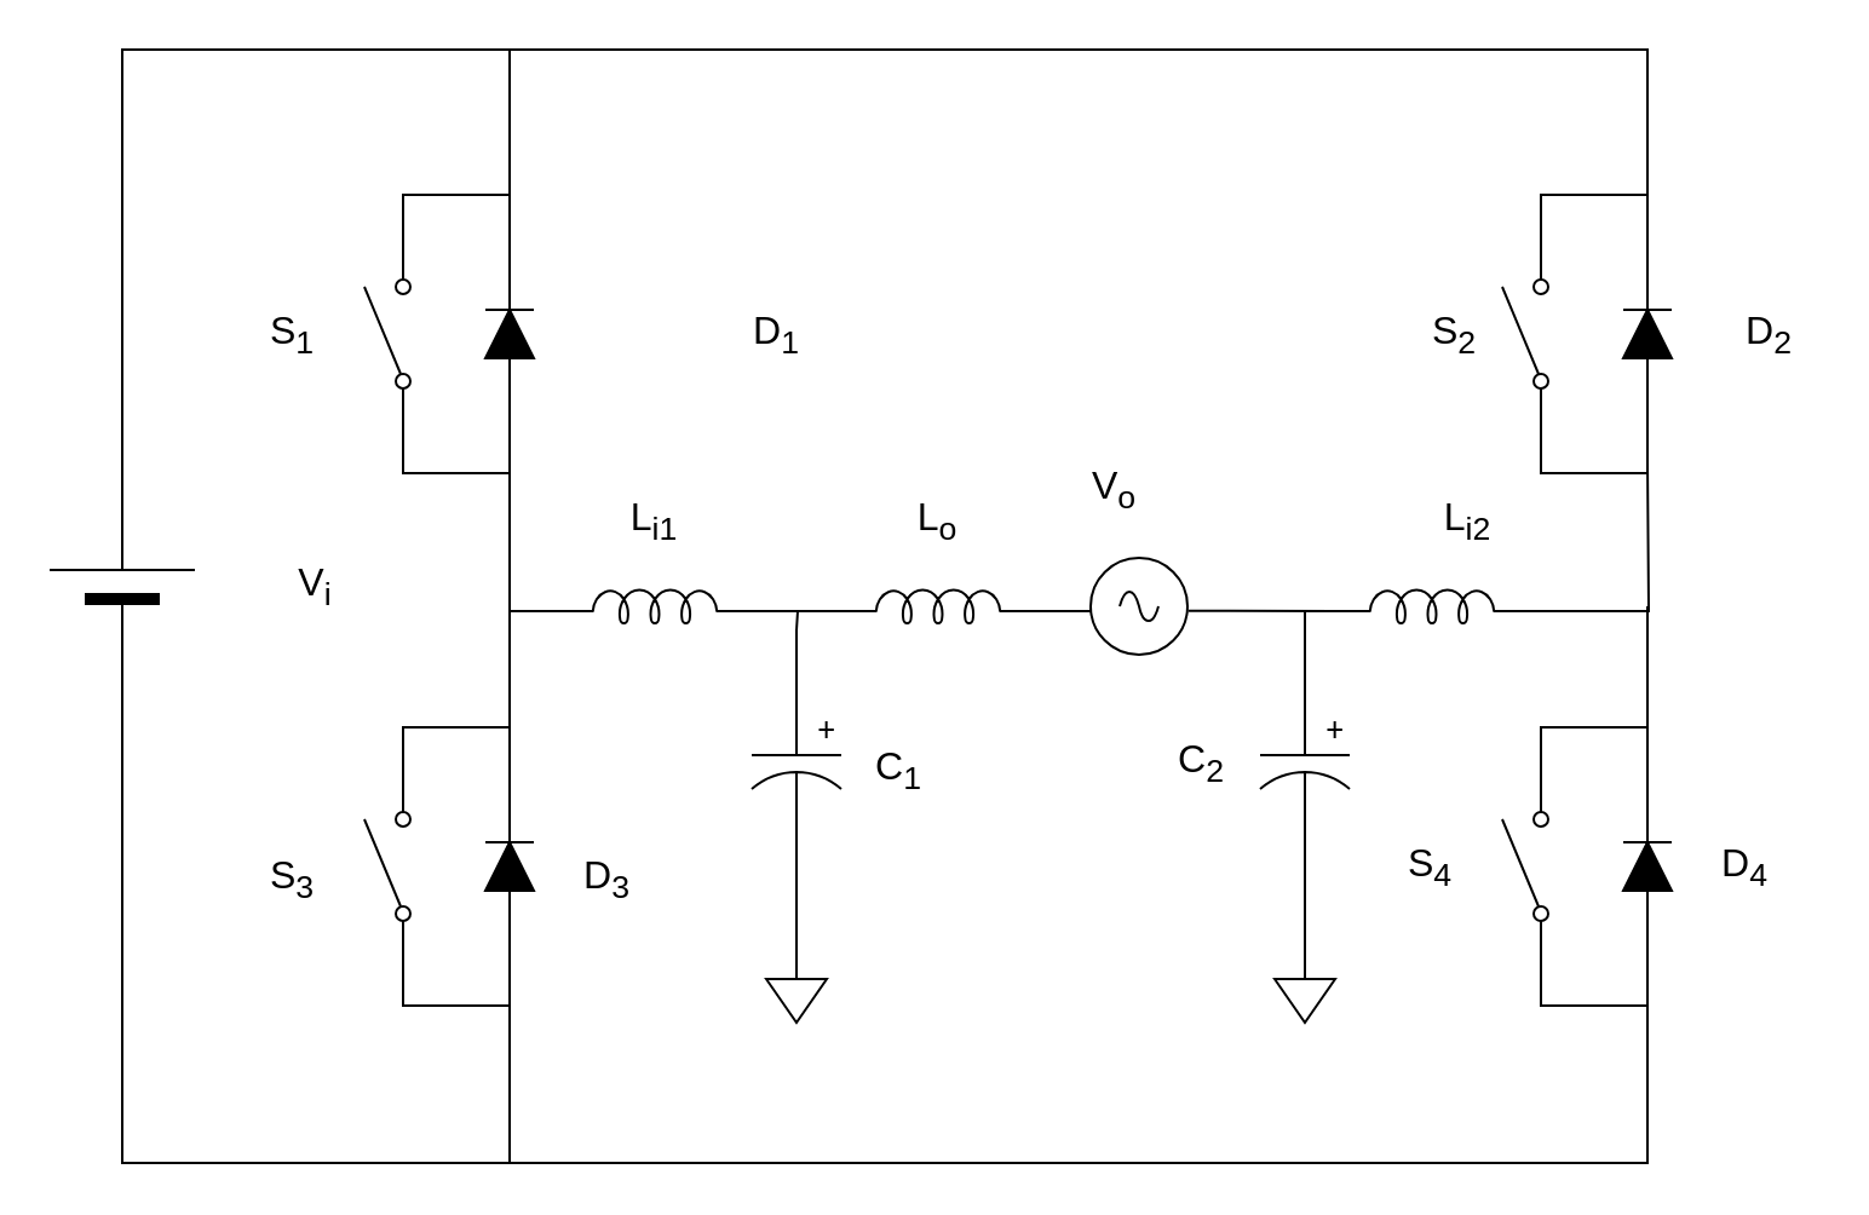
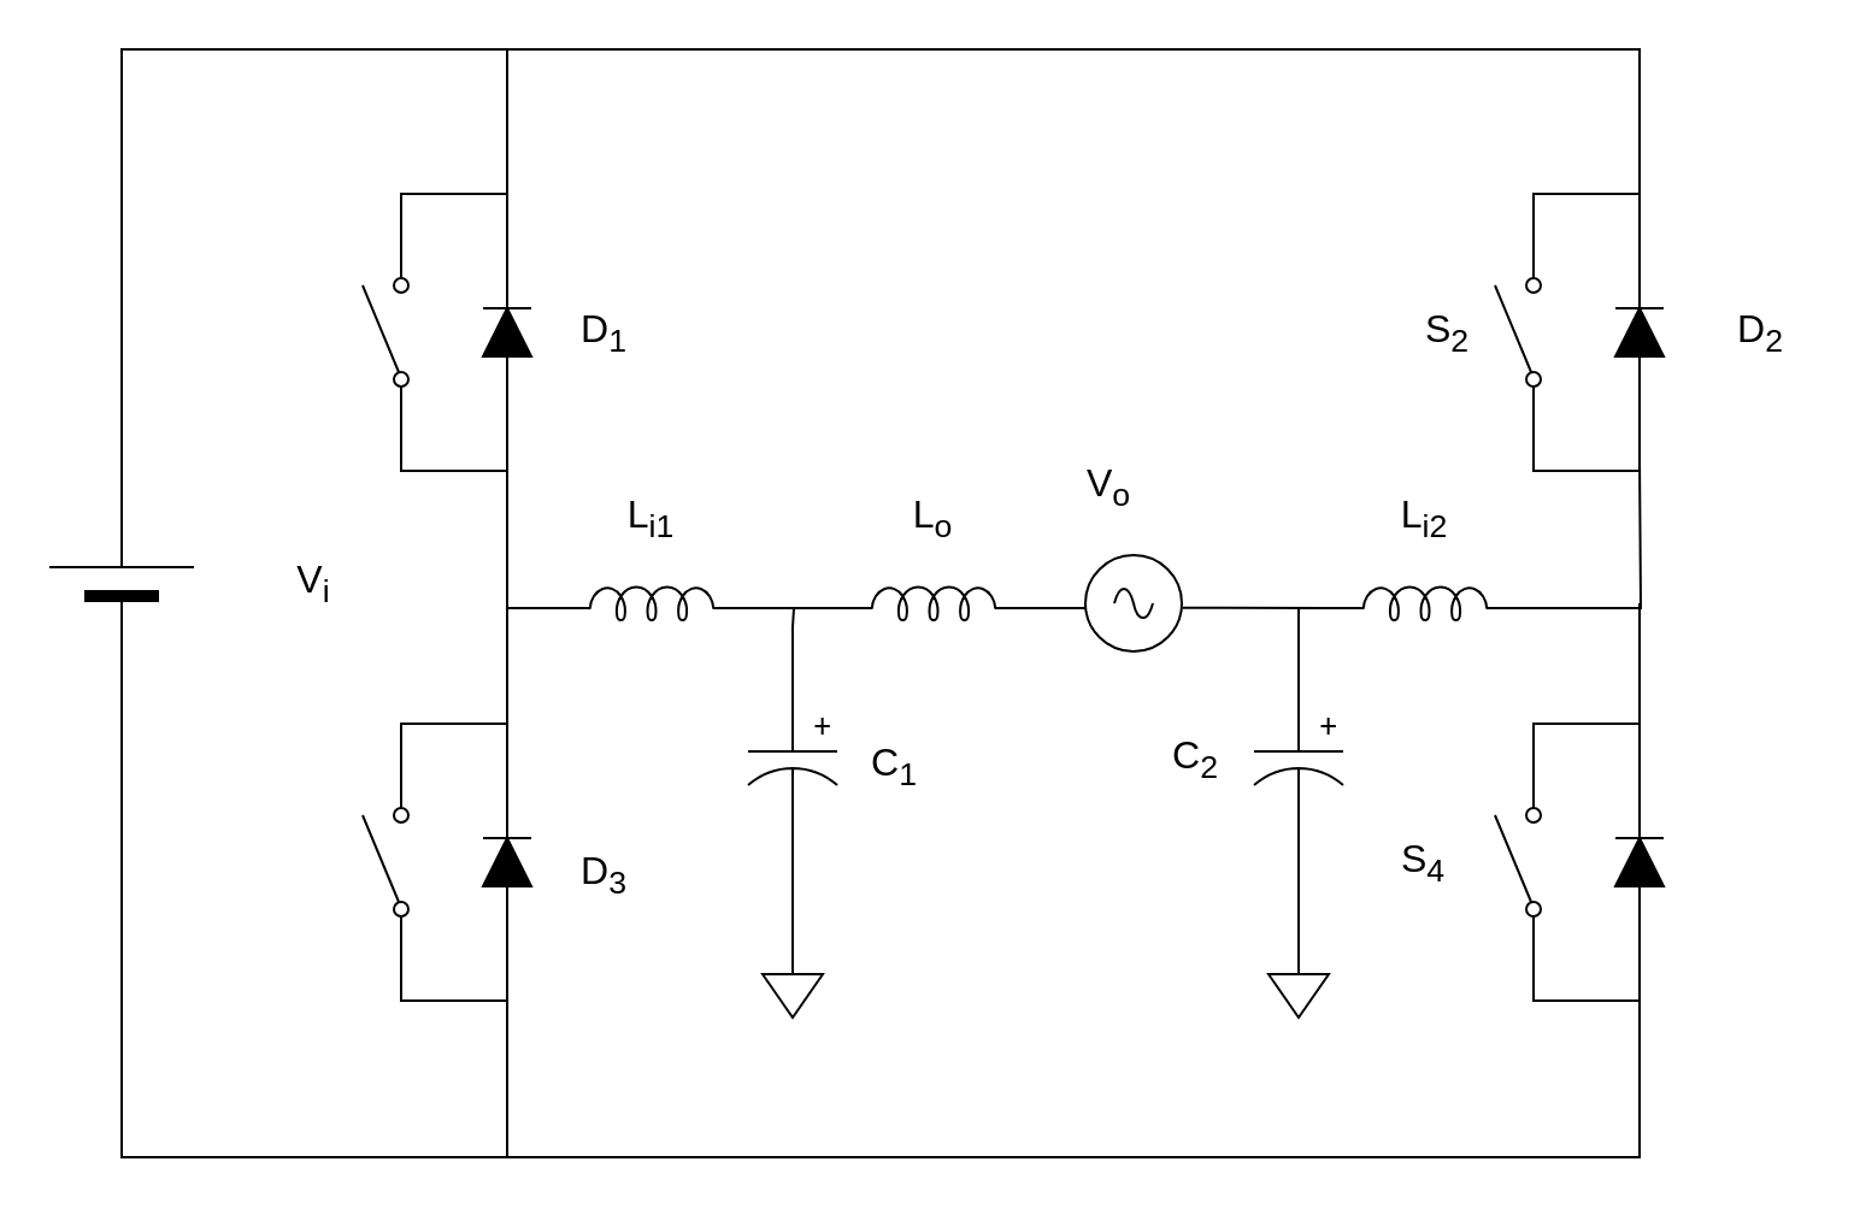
  <mxCell id="0" />
  <mxCell id="1" parent="0" />
  <mxCell id="2" value="" style="html=1;shape=mxgraph.electrical.electro-mechanical.singleSwitch;aspect=fixed;elSwitchState=off;direction=north;" vertex="1" parent="1"><mxGeometry x="150" y="100" width="20" height="75" as="geometry" /></mxCell>
  <mxCell id="3" value="" style="pointerEvents=1;fillColor=strokeColor;verticalLabelPosition=bottom;shadow=0;dashed=0;align=center;html=1;verticalAlign=top;shape=mxgraph.electrical.diodes.diode;direction=north;" vertex="1" parent="1"><mxGeometry x="200" y="112.5" width="20" height="50" as="geometry" /></mxCell>
  <mxCell id="4" style="edgeStyle=orthogonalEdgeStyle;rounded=0;orthogonalLoop=1;jettySize=auto;html=1;exitX=0;exitY=0.8;exitDx=0;exitDy=0;entryX=0;entryY=0.5;entryDx=0;entryDy=0;endArrow=none;startFill=0;entryPerimeter=0;" edge="1" parent="1" source="2" target="3"><mxGeometry relative="1" as="geometry" /></mxCell>
  <mxCell id="5" style="edgeStyle=orthogonalEdgeStyle;rounded=0;orthogonalLoop=1;jettySize=auto;html=1;exitX=1;exitY=0.8;exitDx=0;exitDy=0;entryX=1;entryY=0.5;entryDx=0;entryDy=0;endArrow=none;startFill=0;entryPerimeter=0;" edge="1" parent="1" source="2" target="3"><mxGeometry relative="1" as="geometry" /></mxCell>
  <mxCell id="6" value="" style="html=1;shape=mxgraph.electrical.electro-mechanical.singleSwitch;aspect=fixed;elSwitchState=off;direction=north;" vertex="1" parent="1"><mxGeometry x="620" y="100" width="20" height="75" as="geometry" /></mxCell>
  <mxCell id="7" value="" style="pointerEvents=1;fillColor=strokeColor;verticalLabelPosition=bottom;shadow=0;dashed=0;align=center;html=1;verticalAlign=top;shape=mxgraph.electrical.diodes.diode;direction=north;" vertex="1" parent="1"><mxGeometry x="670" y="112.5" width="20" height="50" as="geometry" /></mxCell>
  <mxCell id="8" style="edgeStyle=orthogonalEdgeStyle;rounded=0;orthogonalLoop=1;jettySize=auto;html=1;exitX=0;exitY=0.8;exitDx=0;exitDy=0;entryX=0;entryY=0.5;entryDx=0;entryDy=0;endArrow=none;startFill=0;entryPerimeter=0;" edge="1" parent="1" source="6" target="7"><mxGeometry relative="1" as="geometry" /></mxCell>
  <mxCell id="9" style="edgeStyle=orthogonalEdgeStyle;rounded=0;orthogonalLoop=1;jettySize=auto;html=1;exitX=1;exitY=0.8;exitDx=0;exitDy=0;entryX=1;entryY=0.5;entryDx=0;entryDy=0;endArrow=none;startFill=0;entryPerimeter=0;" edge="1" parent="1" source="6" target="7"><mxGeometry relative="1" as="geometry" /></mxCell>
  <mxCell id="10" value="" style="html=1;shape=mxgraph.electrical.electro-mechanical.singleSwitch;aspect=fixed;elSwitchState=off;direction=north;" vertex="1" parent="1"><mxGeometry x="150" y="320" width="20" height="75" as="geometry" /></mxCell>
  <mxCell id="11" value="" style="pointerEvents=1;fillColor=strokeColor;verticalLabelPosition=bottom;shadow=0;dashed=0;align=center;html=1;verticalAlign=top;shape=mxgraph.electrical.diodes.diode;direction=north;" vertex="1" parent="1"><mxGeometry x="200" y="332.5" width="20" height="50" as="geometry" /></mxCell>
  <mxCell id="12" style="edgeStyle=orthogonalEdgeStyle;rounded=0;orthogonalLoop=1;jettySize=auto;html=1;exitX=0;exitY=0.8;exitDx=0;exitDy=0;entryX=0;entryY=0.5;entryDx=0;entryDy=0;endArrow=none;startFill=0;entryPerimeter=0;" edge="1" parent="1" source="10" target="11"><mxGeometry relative="1" as="geometry" /></mxCell>
  <mxCell id="13" style="edgeStyle=orthogonalEdgeStyle;rounded=0;orthogonalLoop=1;jettySize=auto;html=1;exitX=1;exitY=0.8;exitDx=0;exitDy=0;entryX=1;entryY=0.5;entryDx=0;entryDy=0;endArrow=none;startFill=0;entryPerimeter=0;" edge="1" parent="1" source="10" target="11"><mxGeometry relative="1" as="geometry" /></mxCell>
  <mxCell id="14" value="" style="html=1;shape=mxgraph.electrical.electro-mechanical.singleSwitch;aspect=fixed;elSwitchState=off;direction=north;" vertex="1" parent="1"><mxGeometry x="620" y="320" width="20" height="75" as="geometry" /></mxCell>
  <mxCell id="15" value="" style="pointerEvents=1;fillColor=strokeColor;verticalLabelPosition=bottom;shadow=0;dashed=0;align=center;html=1;verticalAlign=top;shape=mxgraph.electrical.diodes.diode;direction=north;" vertex="1" parent="1"><mxGeometry x="670" y="332.5" width="20" height="50" as="geometry" /></mxCell>
  <mxCell id="16" style="edgeStyle=orthogonalEdgeStyle;rounded=0;orthogonalLoop=1;jettySize=auto;html=1;exitX=0;exitY=0.8;exitDx=0;exitDy=0;entryX=0;entryY=0.5;entryDx=0;entryDy=0;endArrow=none;startFill=0;entryPerimeter=0;" edge="1" parent="1" source="14" target="15"><mxGeometry relative="1" as="geometry" /></mxCell>
  <mxCell id="17" style="edgeStyle=orthogonalEdgeStyle;rounded=0;orthogonalLoop=1;jettySize=auto;html=1;exitX=1;exitY=0.8;exitDx=0;exitDy=0;entryX=1;entryY=0.5;entryDx=0;entryDy=0;endArrow=none;startFill=0;entryPerimeter=0;" edge="1" parent="1" source="14" target="15"><mxGeometry relative="1" as="geometry" /></mxCell>
  <mxCell id="18" style="edgeStyle=orthogonalEdgeStyle;rounded=0;orthogonalLoop=1;jettySize=auto;html=1;exitX=1;exitY=0.5;exitDx=0;exitDy=0;exitPerimeter=0;endArrow=none;startFill=0;" edge="1" parent="1" source="20"><mxGeometry relative="1" as="geometry"><mxPoint x="680" y="80" as="targetPoint" /><Array as="points"><mxPoint x="50" y="20" /><mxPoint x="680" y="20" /></Array></mxGeometry></mxCell>
  <mxCell id="19" style="edgeStyle=orthogonalEdgeStyle;rounded=0;orthogonalLoop=1;jettySize=auto;html=1;endArrow=none;startFill=0;" edge="1" parent="1" source="20"><mxGeometry relative="1" as="geometry"><mxPoint x="680" y="390" as="targetPoint" /><Array as="points"><mxPoint x="50" y="480" /><mxPoint x="680" y="480" /><mxPoint x="680" y="410" /></Array></mxGeometry></mxCell>
  <mxCell id="20" value="" style="verticalLabelPosition=bottom;shadow=0;dashed=0;align=center;fillColor=strokeColor;html=1;verticalAlign=top;strokeWidth=1;shape=mxgraph.electrical.miscellaneous.monocell_battery;direction=north;" vertex="1" parent="1"><mxGeometry x="20" y="190" width="60" height="100" as="geometry" /></mxCell>
  <mxCell id="21" value="" style="pointerEvents=1;verticalLabelPosition=bottom;shadow=0;dashed=0;align=center;html=1;verticalAlign=top;shape=mxgraph.electrical.signal_sources.source;aspect=fixed;points=[[0.5,0,0],[1,0.5,0],[0.5,1,0],[0,0.5,0]];elSignalType=ac;" vertex="1" parent="1"><mxGeometry x="450" y="230" width="40" height="40" as="geometry" /></mxCell>
  <mxCell id="22" value="" style="endArrow=none;html=1;rounded=0;" edge="1" parent="1"><mxGeometry width="50" height="50" relative="1" as="geometry"><mxPoint x="210" y="80" as="sourcePoint" /><mxPoint x="210" y="20" as="targetPoint" /></mxGeometry></mxCell>
  <mxCell id="23" value="" style="endArrow=none;html=1;rounded=0;" edge="1" parent="1"><mxGeometry width="50" height="50" relative="1" as="geometry"><mxPoint x="210" y="480" as="sourcePoint" /><mxPoint x="210" y="410" as="targetPoint" /></mxGeometry></mxCell>
  <mxCell id="24" value="" style="pointerEvents=1;verticalLabelPosition=bottom;shadow=0;dashed=0;align=center;html=1;verticalAlign=top;shape=mxgraph.electrical.inductors.inductor_5;" vertex="1" parent="1"><mxGeometry x="347" y="243" width="80" height="14" as="geometry" /></mxCell>
  <mxCell id="25" style="edgeStyle=orthogonalEdgeStyle;rounded=0;orthogonalLoop=1;jettySize=auto;html=1;endArrow=none;startFill=0;entryX=0;entryY=0.645;entryDx=0;entryDy=0;entryPerimeter=0;" edge="1" parent="1" source="26" target="24"><mxGeometry relative="1" as="geometry"><mxPoint x="328.5" y="250" as="targetPoint" /><Array as="points"><mxPoint x="329" y="260" /><mxPoint x="329" y="260" /><mxPoint x="329" y="252" /></Array></mxGeometry></mxCell>
  <mxCell id="26" value="" style="pointerEvents=1;verticalLabelPosition=bottom;shadow=0;dashed=0;align=center;html=1;verticalAlign=top;shape=mxgraph.electrical.capacitors.capacitor_3;direction=south;" vertex="1" parent="1"><mxGeometry x="310" y="280" width="37" height="70" as="geometry" /></mxCell>
  <mxCell id="27" style="edgeStyle=orthogonalEdgeStyle;rounded=0;orthogonalLoop=1;jettySize=auto;html=1;endArrow=none;startFill=0;exitX=0;exitY=0.645;exitDx=0;exitDy=0;exitPerimeter=0;" edge="1" parent="1" source="28"><mxGeometry relative="1" as="geometry"><mxPoint x="210" y="300" as="targetPoint" /></mxGeometry></mxCell>
  <mxCell id="28" value="" style="pointerEvents=1;verticalLabelPosition=bottom;shadow=0;dashed=0;align=center;html=1;verticalAlign=top;shape=mxgraph.electrical.inductors.inductor_5;direction=east;" vertex="1" parent="1"><mxGeometry x="230" y="243" width="80" height="14" as="geometry" /></mxCell>
  <mxCell id="29" value="" style="pointerEvents=1;verticalLabelPosition=bottom;shadow=0;dashed=0;align=center;html=1;verticalAlign=top;shape=mxgraph.electrical.signal_sources.signal_ground;" vertex="1" parent="1"><mxGeometry x="316" y="395" width="25" height="27" as="geometry" /></mxCell>
  <mxCell id="30" value="" style="pointerEvents=1;verticalLabelPosition=bottom;shadow=0;dashed=0;align=center;html=1;verticalAlign=top;shape=mxgraph.electrical.capacitors.capacitor_3;direction=south;" vertex="1" parent="1"><mxGeometry x="520" y="280" width="37" height="70" as="geometry" /></mxCell>
  <mxCell id="31" style="edgeStyle=orthogonalEdgeStyle;rounded=0;orthogonalLoop=1;jettySize=auto;html=1;exitX=1;exitY=0.645;exitDx=0;exitDy=0;exitPerimeter=0;endArrow=none;startFill=0;" edge="1" parent="1" source="32"><mxGeometry relative="1" as="geometry"><mxPoint x="680" y="190" as="targetPoint" /></mxGeometry></mxCell>
  <mxCell id="32" value="" style="pointerEvents=1;verticalLabelPosition=bottom;shadow=0;dashed=0;align=center;html=1;verticalAlign=top;shape=mxgraph.electrical.inductors.inductor_5;" vertex="1" parent="1"><mxGeometry x="551" y="243" width="80" height="14" as="geometry" /></mxCell>
  <mxCell id="33" value="" style="pointerEvents=1;verticalLabelPosition=bottom;shadow=0;dashed=0;align=center;html=1;verticalAlign=top;shape=mxgraph.electrical.signal_sources.signal_ground;" vertex="1" parent="1"><mxGeometry x="526" y="395" width="25" height="27" as="geometry" /></mxCell>
  <mxCell id="34" style="edgeStyle=orthogonalEdgeStyle;rounded=0;orthogonalLoop=1;jettySize=auto;html=1;exitX=1;exitY=0.645;exitDx=0;exitDy=0;exitPerimeter=0;entryX=0;entryY=0.645;entryDx=0;entryDy=0;entryPerimeter=0;endArrow=none;startFill=0;" edge="1" parent="1" source="28" target="24"><mxGeometry relative="1" as="geometry" /></mxCell>
  <mxCell id="35" style="edgeStyle=orthogonalEdgeStyle;rounded=0;orthogonalLoop=1;jettySize=auto;html=1;entryX=0;entryY=0.5;entryDx=0;entryDy=0;entryPerimeter=0;exitX=1;exitY=0.645;exitDx=0;exitDy=0;exitPerimeter=0;endArrow=none;startFill=0;" edge="1" parent="1" source="24" target="21"><mxGeometry relative="1" as="geometry" /></mxCell>
  <mxCell id="36" style="edgeStyle=orthogonalEdgeStyle;rounded=0;orthogonalLoop=1;jettySize=auto;html=1;exitX=0;exitY=0.645;exitDx=0;exitDy=0;exitPerimeter=0;entryX=0;entryY=0.5;entryDx=0;entryDy=0;entryPerimeter=0;endArrow=none;startFill=0;" edge="1" parent="1" source="32" target="30"><mxGeometry relative="1" as="geometry" /></mxCell>
  <mxCell id="37" value="" style="endArrow=none;html=1;rounded=0;exitX=0;exitY=0.645;exitDx=0;exitDy=0;exitPerimeter=0;entryX=1.01;entryY=0.546;entryDx=0;entryDy=0;entryPerimeter=0;" edge="1" parent="1" source="32" target="21"><mxGeometry width="50" height="50" relative="1" as="geometry"><mxPoint x="540" y="260" as="sourcePoint" /><mxPoint x="500" y="260" as="targetPoint" /></mxGeometry></mxCell>
  <mxCell id="38" style="edgeStyle=orthogonalEdgeStyle;rounded=0;orthogonalLoop=1;jettySize=auto;html=1;exitX=1;exitY=0.5;exitDx=0;exitDy=0;exitPerimeter=0;entryX=0.5;entryY=0;entryDx=0;entryDy=0;entryPerimeter=0;endArrow=none;startFill=0;" edge="1" parent="1" source="26" target="29"><mxGeometry relative="1" as="geometry" /></mxCell>
  <mxCell id="39" style="edgeStyle=orthogonalEdgeStyle;rounded=0;orthogonalLoop=1;jettySize=auto;html=1;exitX=1;exitY=0.5;exitDx=0;exitDy=0;exitPerimeter=0;entryX=0.5;entryY=0;entryDx=0;entryDy=0;entryPerimeter=0;endArrow=none;startFill=0;" edge="1" parent="1" source="30" target="33"><mxGeometry relative="1" as="geometry" /></mxCell>
  <mxCell id="40" value="" style="endArrow=none;html=1;rounded=0;" edge="1" parent="1"><mxGeometry width="50" height="50" relative="1" as="geometry"><mxPoint x="210" y="260" as="sourcePoint" /><mxPoint x="210" y="190" as="targetPoint" /></mxGeometry></mxCell>
  <mxCell id="41" value="" style="endArrow=none;html=1;rounded=0;" edge="1" parent="1"><mxGeometry width="50" height="50" relative="1" as="geometry"><mxPoint x="680" y="300" as="sourcePoint" /><mxPoint x="680" y="250" as="targetPoint" /></mxGeometry></mxCell>
- <mxCell id="42" value="&lt;font style=&quot;font-size: 16px;&quot;&gt;D&lt;sub&gt;1&lt;/sub&gt;&lt;/font&gt;" style="text;html=1;align=center;verticalAlign=middle;resizable=0;points=[];autosize=1;strokeColor=none;fillColor=none;" vertex="1" parent="1"><mxGeometry x="300" y="117.5" width="40" height="40" as="geometry" /></mxCell>
+ <mxCell id="42" value="&lt;font style=&quot;font-size: 16px;&quot;&gt;D&lt;sub&gt;1&lt;/sub&gt;&lt;/font&gt;" style="text;html=1;align=center;verticalAlign=middle;resizable=0;points=[];autosize=1;strokeColor=none;fillColor=none;" vertex="1" parent="1"><mxGeometry x="230" y="117.5" width="40" height="40" as="geometry" /></mxCell>
  <mxCell id="43" value="&lt;font style=&quot;font-size: 16px;&quot;&gt;D&lt;sub&gt;2&lt;/sub&gt;&lt;/font&gt;" style="text;html=1;align=center;verticalAlign=middle;resizable=0;points=[];autosize=1;strokeColor=none;fillColor=none;" vertex="1" parent="1"><mxGeometry x="710" y="117.5" width="40" height="40" as="geometry" /></mxCell>
  <mxCell id="44" value="&lt;font style=&quot;font-size: 16px;&quot;&gt;D&lt;sub&gt;3&lt;/sub&gt;&lt;/font&gt;" style="text;html=1;align=center;verticalAlign=middle;resizable=0;points=[];autosize=1;strokeColor=none;fillColor=none;" vertex="1" parent="1"><mxGeometry x="230" y="342.5" width="40" height="40" as="geometry" /></mxCell>
- <mxCell id="45" value="&lt;font style=&quot;font-size: 16px;&quot;&gt;D&lt;sub&gt;4&lt;/sub&gt;&lt;/font&gt;" style="text;html=1;align=center;verticalAlign=middle;resizable=0;points=[];autosize=1;strokeColor=none;fillColor=none;" vertex="1" parent="1"><mxGeometry x="700" y="337.5" width="40" height="40" as="geometry" /></mxCell>
- <mxCell id="46" value="&lt;font style=&quot;font-size: 16px;&quot;&gt;S&lt;sub&gt;1&lt;/sub&gt;&lt;/font&gt;" style="text;html=1;align=center;verticalAlign=middle;resizable=0;points=[];autosize=1;strokeColor=none;fillColor=none;" vertex="1" parent="1"><mxGeometry x="100" y="117.5" width="40" height="40" as="geometry" /></mxCell>
  <mxCell id="47" value="&lt;font style=&quot;font-size: 16px;&quot;&gt;S&lt;sub&gt;2&lt;/sub&gt;&lt;/font&gt;" style="text;html=1;align=center;verticalAlign=middle;resizable=0;points=[];autosize=1;strokeColor=none;fillColor=none;" vertex="1" parent="1"><mxGeometry x="580" y="117.5" width="40" height="40" as="geometry" /></mxCell>
- <mxCell id="48" value="&lt;font style=&quot;font-size: 16px;&quot;&gt;S&lt;sub&gt;3&lt;/sub&gt;&lt;/font&gt;" style="text;html=1;align=center;verticalAlign=middle;resizable=0;points=[];autosize=1;strokeColor=none;fillColor=none;" vertex="1" parent="1"><mxGeometry x="100" y="342.5" width="40" height="40" as="geometry" /></mxCell>
  <mxCell id="49" value="&lt;font style=&quot;font-size: 16px;&quot;&gt;S&lt;sub&gt;4&lt;/sub&gt;&lt;/font&gt;" style="text;html=1;align=center;verticalAlign=middle;resizable=0;points=[];autosize=1;strokeColor=none;fillColor=none;" vertex="1" parent="1"><mxGeometry x="570" y="337.5" width="40" height="40" as="geometry" /></mxCell>
  <mxCell id="50" value="&lt;font style=&quot;font-size: 16px;&quot;&gt;L&lt;sub&gt;i1&lt;/sub&gt;&lt;/font&gt;" style="text;html=1;align=center;verticalAlign=middle;whiteSpace=wrap;rounded=0;" vertex="1" parent="1"><mxGeometry x="240" y="200" width="60" height="30" as="geometry" /></mxCell>
- <mxCell id="51" value="&lt;font style=&quot;font-size: 16px;&quot;&gt;L&lt;sub&gt;i2&lt;/sub&gt;&lt;/font&gt;" style="text;html=1;align=center;verticalAlign=middle;whiteSpace=wrap;rounded=0;" vertex="1" parent="1"><mxGeometry x="576" y="200" width="60" height="30" as="geometry" /></mxCell>
+ <mxCell id="51" value="&lt;font style=&quot;font-size: 16px;&quot;&gt;L&lt;sub&gt;i2&lt;/sub&gt;&lt;/font&gt;" style="text;html=1;align=center;verticalAlign=middle;whiteSpace=wrap;rounded=0;" vertex="1" parent="1"><mxGeometry x="561" y="200" width="60" height="30" as="geometry" /></mxCell>
  <mxCell id="52" value="&lt;font style=&quot;font-size: 16px;&quot;&gt;L&lt;sub&gt;o&lt;/sub&gt;&lt;/font&gt;" style="text;html=1;align=center;verticalAlign=middle;whiteSpace=wrap;rounded=0;" vertex="1" parent="1"><mxGeometry x="357" y="200" width="60" height="30" as="geometry" /></mxCell>
  <mxCell id="53" value="&lt;font style=&quot;font-size: 16px;&quot;&gt;C&lt;sub&gt;1&lt;/sub&gt;&lt;/font&gt;" style="text;html=1;align=center;verticalAlign=middle;whiteSpace=wrap;rounded=0;" vertex="1" parent="1"><mxGeometry x="341" y="302.5" width="60" height="30" as="geometry" /></mxCell>
  <mxCell id="54" value="&lt;font style=&quot;font-size: 16px;&quot;&gt;C&lt;sub&gt;2&lt;/sub&gt;&lt;/font&gt;" style="text;html=1;align=center;verticalAlign=middle;whiteSpace=wrap;rounded=0;" vertex="1" parent="1"><mxGeometry x="466" y="300" width="60" height="30" as="geometry" /></mxCell>
  <mxCell id="55" value="&lt;font style=&quot;font-size: 16px;&quot;&gt;V&lt;sub&gt;i&lt;/sub&gt;&lt;/font&gt;" style="text;html=1;align=center;verticalAlign=middle;whiteSpace=wrap;rounded=0;" vertex="1" parent="1"><mxGeometry x="100" y="227" width="60" height="30" as="geometry" /></mxCell>
  <mxCell id="56" value="&lt;font style=&quot;font-size: 16px;&quot;&gt;V&lt;sub&gt;o&lt;/sub&gt;&lt;/font&gt;" style="text;html=1;align=center;verticalAlign=middle;whiteSpace=wrap;rounded=0;" vertex="1" parent="1"><mxGeometry x="430" y="187" width="60" height="30" as="geometry" /></mxCell>
